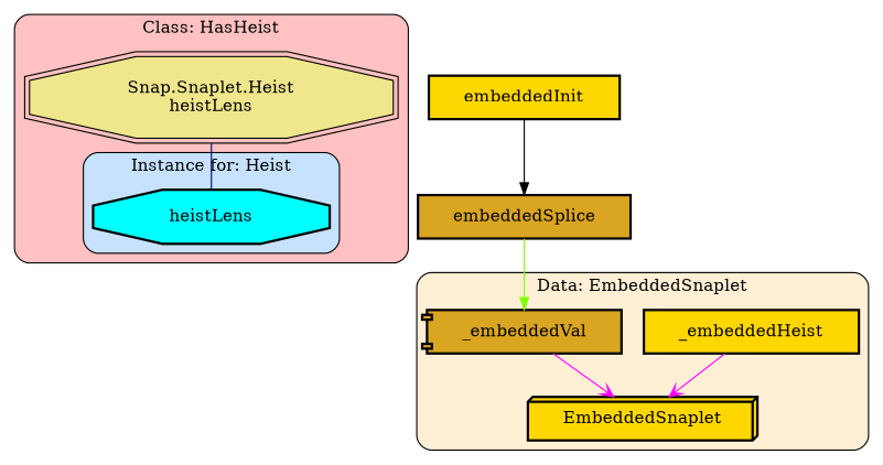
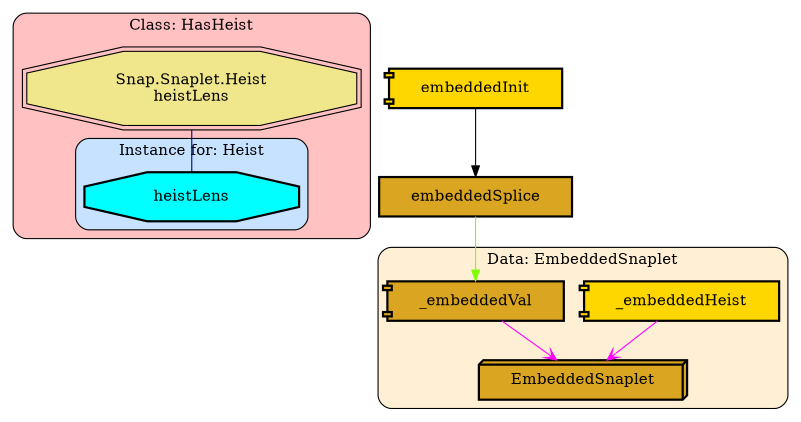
  digraph {
    node [fillcolor=goldenrod margin="0.4,0.1" shape=component style="filled,bold"]
    edge [color=magenta penwidth=1]
    n1 [fillcolor=cyan label=heistLens shape=octagon]
    n2 [fillcolor=khaki label="Snap.Snaplet.Heist\nheistLens" shape=doubleoctagon style="filled,solid"]
-   n3 [fillcolor=gold label=EmbeddedSnaplet shape=box3d]
-   n4 [fillcolor=gold label=_embeddedHeist shape=box]
+   n3 [label=EmbeddedSnaplet shape=box3d]
+   n4 [fillcolor=gold label=_embeddedHeist]
    n5 [label=_embeddedVal]
-   n6 [fillcolor=gold label=embeddedInit shape=box]
+   n6 [fillcolor=gold label=embeddedInit]
    n7 [label=embeddedSplice shape=box]
    subgraph cluster_1 {
      fillcolor=rosybrown1
      label="Class: HasHeist"
      style="filled,rounded"
      n2
      subgraph cluster_2 {
        fillcolor=slategray1
        label="Instance for: Heist"
        style="filled,rounded"
        n1
      }
    }
    subgraph cluster_3 {
      fillcolor=papayawhip
      label="Data: EmbeddedSnaplet"
      style="filled,rounded"
      n3
      n4
      n5
    }
    n2 -> n1 [color=navy dir=none]
    n4 -> n3 [arrowhead=vee arrowtail=odot]
    n5 -> n3 [arrowhead=vee arrowtail=odot]
    n6 -> n7 [color=black]
    n7 -> n5 [color=chartreuse]
  }
